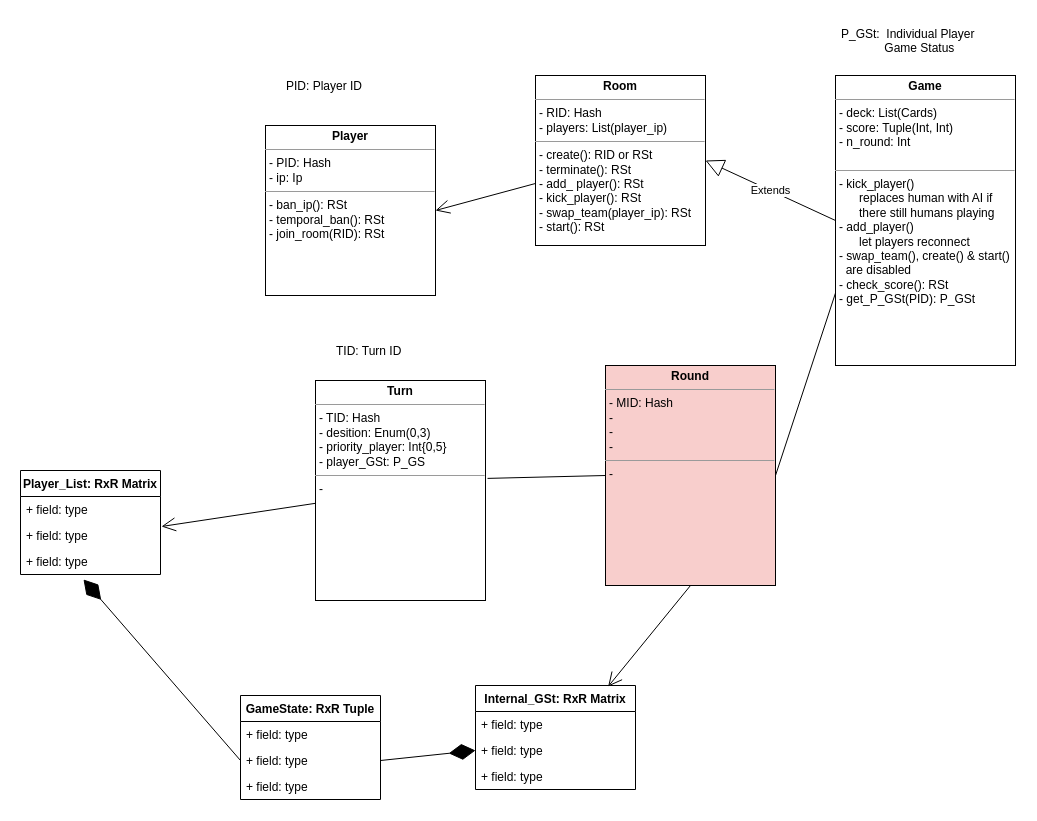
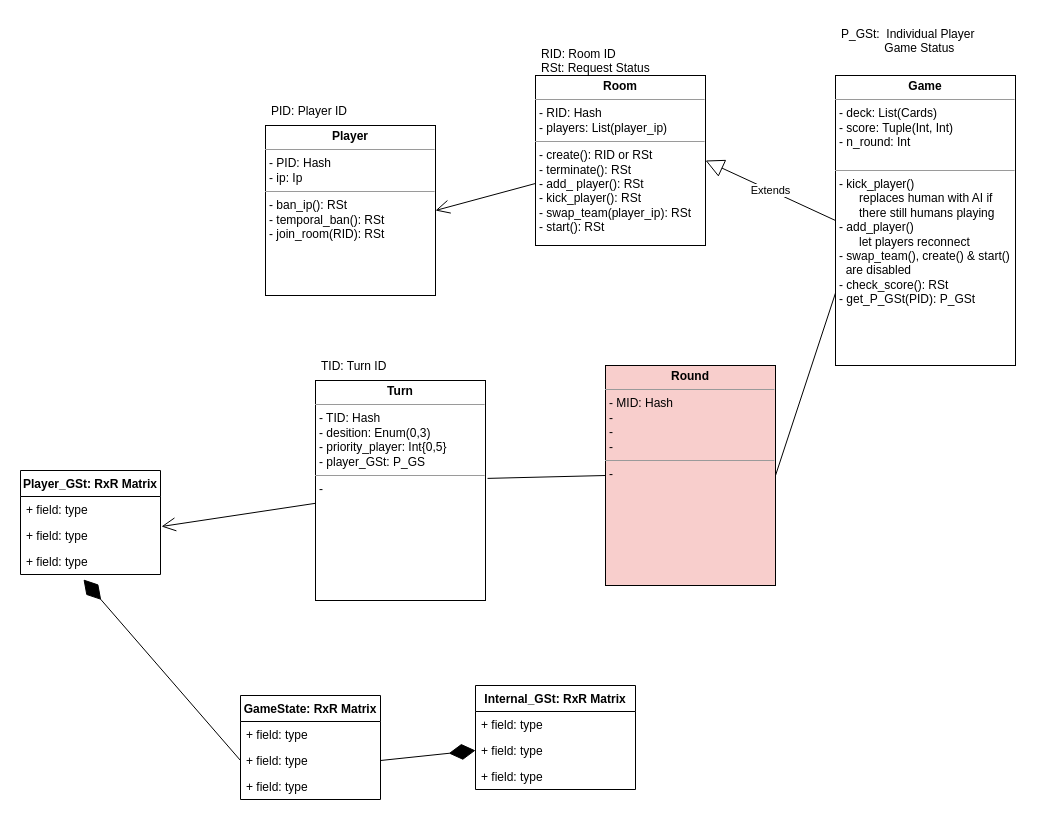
  <mxCell id="0" />
  <mxCell id="1" parent="0" />
  <mxCell id="2" value="&lt;p style=&quot;margin: 0px ; margin-top: 4px ; text-align: center&quot;&gt;&lt;b&gt;Room&lt;/b&gt;&lt;/p&gt;&lt;hr size=&quot;1&quot;&gt;&lt;p style=&quot;margin: 0px ; margin-left: 4px&quot;&gt;- RID: Hash&lt;/p&gt;&lt;p style=&quot;margin: 0px ; margin-left: 4px&quot;&gt;- players: List(player_ip)&lt;/p&gt;&lt;hr size=&quot;1&quot;&gt;&lt;p style=&quot;margin: 0px ; margin-left: 4px&quot;&gt;- create(): RID or RSt&lt;/p&gt;&lt;p style=&quot;margin: 0px ; margin-left: 4px&quot;&gt;- terminate(): RSt&lt;/p&gt;&lt;p style=&quot;margin: 0px ; margin-left: 4px&quot;&gt;- add_ player(): RSt&lt;/p&gt;&lt;p style=&quot;margin: 0px ; margin-left: 4px&quot;&gt;- kick_player(): RSt&lt;/p&gt;&lt;p style=&quot;margin: 0px ; margin-left: 4px&quot;&gt;- swap_team(player_ip): RSt&lt;/p&gt;&lt;p style=&quot;margin: 0px ; margin-left: 4px&quot;&gt;- start(): RSt&lt;/p&gt;" style="verticalAlign=top;align=left;overflow=fill;fontSize=12;fontFamily=Helvetica;html=1;" vertex="1" parent="1"><mxGeometry x="535" y="75" width="170" height="170" as="geometry" /></mxCell>
  <mxCell id="3" value="&lt;p style=&quot;margin: 0px ; margin-top: 4px ; text-align: center&quot;&gt;&lt;b&gt;Game&lt;/b&gt;&lt;/p&gt;&lt;hr size=&quot;1&quot;&gt;&lt;p style=&quot;margin: 0px ; margin-left: 4px&quot;&gt;- deck: List(Cards)&lt;br&gt;&lt;/p&gt;&lt;p style=&quot;margin: 0px ; margin-left: 4px&quot;&gt;- score: Tuple(Int, Int)&lt;/p&gt;&lt;p style=&quot;margin: 0px ; margin-left: 4px&quot;&gt;- n_round: Int&lt;/p&gt;&lt;p style=&quot;margin: 0px ; margin-left: 4px&quot;&gt;&lt;br&gt;&lt;/p&gt;&lt;hr size=&quot;1&quot;&gt;&lt;p style=&quot;margin: 0px ; margin-left: 4px&quot;&gt;- kick_player()&lt;/p&gt;&lt;p style=&quot;margin: 0px ; margin-left: 4px&quot;&gt;&amp;nbsp; &amp;nbsp; &amp;nbsp; replaces human with AI&amp;nbsp;&lt;span&gt;if&amp;nbsp;&amp;nbsp;&lt;/span&gt;&lt;/p&gt;&lt;p style=&quot;margin: 0px ; margin-left: 4px&quot;&gt;&lt;span&gt;&amp;nbsp; &amp;nbsp; &amp;nbsp; there still humans playing&lt;/span&gt;&lt;/p&gt;&lt;p style=&quot;margin: 0px ; margin-left: 4px&quot;&gt;&lt;span&gt;- add_player()&lt;/span&gt;&lt;/p&gt;&lt;p style=&quot;margin: 0px ; margin-left: 4px&quot;&gt;&lt;span&gt;&amp;nbsp; &amp;nbsp; &amp;nbsp; let players reconnect&lt;/span&gt;&lt;/p&gt;&lt;p style=&quot;margin: 0px ; margin-left: 4px&quot;&gt;&lt;span&gt;- swap_team(), create() &amp;amp; start()&lt;/span&gt;&lt;/p&gt;&lt;p style=&quot;margin: 0px ; margin-left: 4px&quot;&gt;&lt;span&gt;&amp;nbsp; are disabled&lt;/span&gt;&lt;/p&gt;&lt;p style=&quot;margin: 0px ; margin-left: 4px&quot;&gt;&lt;span&gt;- check_score(): RSt&lt;/span&gt;&lt;/p&gt;&lt;p style=&quot;margin: 0px ; margin-left: 4px&quot;&gt;&lt;span&gt;- get_P_GSt(PID): P_GSt&lt;/span&gt;&lt;/p&gt;" style="verticalAlign=top;align=left;overflow=fill;fontSize=12;fontFamily=Helvetica;html=1;" vertex="1" parent="1"><mxGeometry x="835" y="75" width="180" height="290" as="geometry" /></mxCell>
  <mxCell id="4" value="Extends" style="endArrow=block;endSize=16;endFill=0;html=1;rounded=0;entryX=1;entryY=0.5;entryDx=0;entryDy=0;exitX=0;exitY=0.5;exitDx=0;exitDy=0;" edge="1" parent="1" source="3" target="2"><mxGeometry width="160" relative="1" as="geometry"><mxPoint x="735" y="55" as="sourcePoint" /><mxPoint x="895" y="55" as="targetPoint" /></mxGeometry></mxCell>
  <mxCell id="5" value="&lt;p style=&quot;margin: 0px ; margin-top: 4px ; text-align: center&quot;&gt;&lt;b&gt;Player&lt;/b&gt;&lt;/p&gt;&lt;hr size=&quot;1&quot;&gt;&lt;p style=&quot;margin: 0px ; margin-left: 4px&quot;&gt;- PID: Hash&lt;/p&gt;&lt;p style=&quot;margin: 0px ; margin-left: 4px&quot;&gt;- ip: Ip&lt;/p&gt;&lt;hr size=&quot;1&quot;&gt;&lt;p style=&quot;margin: 0px ; margin-left: 4px&quot;&gt;&lt;span&gt;- ban_ip(): RSt&lt;/span&gt;&lt;/p&gt;&lt;p style=&quot;margin: 0px ; margin-left: 4px&quot;&gt;&lt;span&gt;- temporal_ban(): RSt&lt;/span&gt;&lt;/p&gt;&lt;p style=&quot;margin: 0px ; margin-left: 4px&quot;&gt;&lt;span&gt;- join_room(RID): RSt&lt;/span&gt;&lt;/p&gt;" style="verticalAlign=top;align=left;overflow=fill;fontSize=12;fontFamily=Helvetica;html=1;" vertex="1" parent="1"><mxGeometry x="265" y="125" width="170" height="170" as="geometry" /></mxCell>
  <mxCell id="6" value="" style="endArrow=open;endFill=1;endSize=12;html=1;rounded=0;entryX=1;entryY=0.5;entryDx=0;entryDy=0;" edge="1" parent="1" source="2" target="5"><mxGeometry width="160" relative="1" as="geometry"><mxPoint x="585" y="425" as="sourcePoint" /><mxPoint x="745" y="425" as="targetPoint" /></mxGeometry></mxCell>
- <mxCell id="7" value="PID: Player ID" style="text;strokeColor=none;fillColor=none;align=left;verticalAlign=middle;spacingLeft=4;spacingRight=4;overflow=hidden;points=[[0,0.5],[1,0.5]];portConstraint=eastwest;rotatable=0;" vertex="1" parent="1"><mxGeometry x="280" y="70" width="150" height="30" as="geometry" /></mxCell>
+ <mxCell id="7" value="PID: Player ID" style="text;strokeColor=none;fillColor=none;align=left;verticalAlign=middle;spacingLeft=4;spacingRight=4;overflow=hidden;points=[[0,0.5],[1,0.5]];portConstraint=eastwest;rotatable=0;" vertex="1" parent="1"><mxGeometry x="265" y="95" width="150" height="30" as="geometry" /></mxCell>
+ <mxCell id="8" value="RID: Room ID&#10;RSt: Request Status " style="text;strokeColor=none;fillColor=none;align=left;verticalAlign=middle;spacingLeft=4;spacingRight=4;overflow=hidden;points=[[0,0.5],[1,0.5]];portConstraint=eastwest;rotatable=0;" vertex="1" parent="1"><mxGeometry x="535" y="45" width="150" height="30" as="geometry" /></mxCell>
  <mxCell id="9" value="P_GSt:  Individual Player&#10;             Game Status" style="text;strokeColor=none;fillColor=none;align=left;verticalAlign=middle;spacingLeft=4;spacingRight=4;overflow=hidden;points=[[0,0.5],[1,0.5]];portConstraint=eastwest;rotatable=0;" vertex="1" parent="1"><mxGeometry x="835" y="20" width="150" height="40" as="geometry" /></mxCell>
  <mxCell id="10" value="&lt;p style=&quot;margin: 0px ; margin-top: 4px ; text-align: center&quot;&gt;&lt;b&gt;Turn&lt;/b&gt;&lt;/p&gt;&lt;hr size=&quot;1&quot;&gt;&lt;p style=&quot;margin: 0px ; margin-left: 4px&quot;&gt;- TID: Hash&lt;/p&gt;&lt;p style=&quot;margin: 0px ; margin-left: 4px&quot;&gt;- desition: Enum(0,3)&lt;/p&gt;&lt;p style=&quot;margin: 0px ; margin-left: 4px&quot;&gt;- priority_player: Int{0,5}&lt;/p&gt;&lt;p style=&quot;margin: 0px ; margin-left: 4px&quot;&gt;- player_GSt: P_GS&lt;/p&gt;&lt;hr size=&quot;1&quot;&gt;&lt;p style=&quot;margin: 0px ; margin-left: 4px&quot;&gt;-&amp;nbsp;&lt;/p&gt;" style="verticalAlign=top;align=left;overflow=fill;fontSize=12;fontFamily=Helvetica;html=1;" vertex="1" parent="1"><mxGeometry x="315" y="380" width="170" height="220" as="geometry" /></mxCell>
- <mxCell id="11" value="TID: Turn ID" style="text;strokeColor=none;fillColor=none;align=left;verticalAlign=middle;spacingLeft=4;spacingRight=4;overflow=hidden;points=[[0,0.5],[1,0.5]];portConstraint=eastwest;rotatable=0;" vertex="1" parent="1"><mxGeometry x="330" y="335" width="150" height="30" as="geometry" /></mxCell>
+ <mxCell id="11" value="TID: Turn ID" style="text;strokeColor=none;fillColor=none;align=left;verticalAlign=middle;spacingLeft=4;spacingRight=4;overflow=hidden;points=[[0,0.5],[1,0.5]];portConstraint=eastwest;rotatable=0;" vertex="1" parent="1"><mxGeometry x="315" y="350" width="150" height="30" as="geometry" /></mxCell>
  <mxCell id="12" value="" style="endArrow=none;html=1;rounded=0;entryX=0;entryY=0.75;entryDx=0;entryDy=0;exitX=1;exitY=0.5;exitDx=0;exitDy=0;" edge="1" parent="1" source="13" target="3"><mxGeometry width="50" height="50" relative="1" as="geometry"><mxPoint x="715" y="425" as="sourcePoint" /><mxPoint x="625" y="405" as="targetPoint" /></mxGeometry></mxCell>
  <mxCell id="13" value="&lt;p style=&quot;margin: 0px ; margin-top: 4px ; text-align: center&quot;&gt;&lt;b&gt;Round&lt;/b&gt;&lt;/p&gt;&lt;hr size=&quot;1&quot;&gt;&lt;p style=&quot;margin: 0px ; margin-left: 4px&quot;&gt;- MID: Hash&lt;/p&gt;&lt;p style=&quot;margin: 0px ; margin-left: 4px&quot;&gt;-&amp;nbsp;&lt;/p&gt;&lt;p style=&quot;margin: 0px ; margin-left: 4px&quot;&gt;-&amp;nbsp;&lt;/p&gt;&lt;p style=&quot;margin: 0px ; margin-left: 4px&quot;&gt;-&amp;nbsp;&lt;/p&gt;&lt;hr size=&quot;1&quot;&gt;&lt;p style=&quot;margin: 0px ; margin-left: 4px&quot;&gt;-&amp;nbsp;&lt;/p&gt;" style="verticalAlign=top;align=left;overflow=fill;fontSize=12;fontFamily=Helvetica;html=1;fillColor=#f8cecc;" vertex="1" parent="1"><mxGeometry x="605" y="365" width="170" height="220" as="geometry" /></mxCell>
  <mxCell id="14" value="Internal_GSt: RxR Matrix" style="swimlane;fontStyle=1;childLayout=stackLayout;horizontal=1;startSize=26;fillColor=none;horizontalStack=0;resizeParent=1;resizeParentMax=0;resizeLast=0;collapsible=1;marginBottom=0;" vertex="1" parent="1"><mxGeometry x="475" y="685" width="160" height="104" as="geometry" /></mxCell>
  <mxCell id="15" value="+ field: type" style="text;strokeColor=none;fillColor=none;align=left;verticalAlign=top;spacingLeft=4;spacingRight=4;overflow=hidden;rotatable=0;points=[[0,0.5],[1,0.5]];portConstraint=eastwest;" vertex="1" parent="14"><mxGeometry y="26" width="160" height="26" as="geometry" /></mxCell>
  <mxCell id="16" value="+ field: type" style="text;strokeColor=none;fillColor=none;align=left;verticalAlign=top;spacingLeft=4;spacingRight=4;overflow=hidden;rotatable=0;points=[[0,0.5],[1,0.5]];portConstraint=eastwest;" vertex="1" parent="14"><mxGeometry y="52" width="160" height="26" as="geometry" /></mxCell>
  <mxCell id="17" value="+ field: type" style="text;strokeColor=none;fillColor=none;align=left;verticalAlign=top;spacingLeft=4;spacingRight=4;overflow=hidden;rotatable=0;points=[[0,0.5],[1,0.5]];portConstraint=eastwest;" vertex="1" parent="14"><mxGeometry y="78" width="160" height="26" as="geometry" /></mxCell>
- <mxCell id="18" value="" style="endArrow=open;endFill=1;endSize=12;html=1;rounded=0;exitX=0.5;exitY=1;exitDx=0;exitDy=0;entryX=0.829;entryY=0.01;entryDx=0;entryDy=0;entryPerimeter=0;" edge="1" parent="1" source="13" target="14"><mxGeometry width="160" relative="1" as="geometry"><mxPoint x="410" y="610" as="sourcePoint" /><mxPoint x="525" y="705" as="targetPoint" /></mxGeometry></mxCell>
- <mxCell id="19" value="Player_List: RxR Matrix" style="swimlane;fontStyle=1;childLayout=stackLayout;horizontal=1;startSize=26;fillColor=none;horizontalStack=0;resizeParent=1;resizeParentMax=0;resizeLast=0;collapsible=1;marginBottom=0;" vertex="1" parent="1"><mxGeometry x="20" y="470" width="140" height="104" as="geometry" /></mxCell>
+ <mxCell id="19" value="Player_GSt: RxR Matrix" style="swimlane;fontStyle=1;childLayout=stackLayout;horizontal=1;startSize=26;fillColor=none;horizontalStack=0;resizeParent=1;resizeParentMax=0;resizeLast=0;collapsible=1;marginBottom=0;" vertex="1" parent="1"><mxGeometry x="20" y="470" width="140" height="104" as="geometry" /></mxCell>
  <mxCell id="20" value="+ field: type" style="text;strokeColor=none;fillColor=none;align=left;verticalAlign=top;spacingLeft=4;spacingRight=4;overflow=hidden;rotatable=0;points=[[0,0.5],[1,0.5]];portConstraint=eastwest;" vertex="1" parent="19"><mxGeometry y="26" width="140" height="26" as="geometry" /></mxCell>
  <mxCell id="21" value="+ field: type" style="text;strokeColor=none;fillColor=none;align=left;verticalAlign=top;spacingLeft=4;spacingRight=4;overflow=hidden;rotatable=0;points=[[0,0.5],[1,0.5]];portConstraint=eastwest;" vertex="1" parent="19"><mxGeometry y="52" width="140" height="26" as="geometry" /></mxCell>
  <mxCell id="22" value="+ field: type" style="text;strokeColor=none;fillColor=none;align=left;verticalAlign=top;spacingLeft=4;spacingRight=4;overflow=hidden;rotatable=0;points=[[0,0.5],[1,0.5]];portConstraint=eastwest;" vertex="1" parent="19"><mxGeometry y="78" width="140" height="26" as="geometry" /></mxCell>
  <mxCell id="23" value="" style="endArrow=open;endFill=1;endSize=12;html=1;rounded=0;entryX=1.007;entryY=0.154;entryDx=0;entryDy=0;entryPerimeter=0;" edge="1" parent="1" target="21" source="10"><mxGeometry width="160" relative="1" as="geometry"><mxPoint x="-55" y="385" as="sourcePoint" /><mxPoint x="280" y="310" as="targetPoint" /></mxGeometry></mxCell>
- <mxCell id="24" value="GameState: RxR Tuple" style="swimlane;fontStyle=1;childLayout=stackLayout;horizontal=1;startSize=26;fillColor=none;horizontalStack=0;resizeParent=1;resizeParentMax=0;resizeLast=0;collapsible=1;marginBottom=0;" vertex="1" parent="1"><mxGeometry x="240" y="695" width="140" height="104" as="geometry" /></mxCell>
+ <mxCell id="24" value="GameState: RxR Matrix" style="swimlane;fontStyle=1;childLayout=stackLayout;horizontal=1;startSize=26;fillColor=none;horizontalStack=0;resizeParent=1;resizeParentMax=0;resizeLast=0;collapsible=1;marginBottom=0;" vertex="1" parent="1"><mxGeometry x="240" y="695" width="140" height="104" as="geometry" /></mxCell>
  <mxCell id="25" value="+ field: type" style="text;strokeColor=none;fillColor=none;align=left;verticalAlign=top;spacingLeft=4;spacingRight=4;overflow=hidden;rotatable=0;points=[[0,0.5],[1,0.5]];portConstraint=eastwest;" vertex="1" parent="24"><mxGeometry y="26" width="140" height="26" as="geometry" /></mxCell>
  <mxCell id="26" value="+ field: type" style="text;strokeColor=none;fillColor=none;align=left;verticalAlign=top;spacingLeft=4;spacingRight=4;overflow=hidden;rotatable=0;points=[[0,0.5],[1,0.5]];portConstraint=eastwest;" vertex="1" parent="24"><mxGeometry y="52" width="140" height="26" as="geometry" /></mxCell>
  <mxCell id="27" value="+ field: type" style="text;strokeColor=none;fillColor=none;align=left;verticalAlign=top;spacingLeft=4;spacingRight=4;overflow=hidden;rotatable=0;points=[[0,0.5],[1,0.5]];portConstraint=eastwest;" vertex="1" parent="24"><mxGeometry y="78" width="140" height="26" as="geometry" /></mxCell>
  <mxCell id="28" value="" style="endArrow=none;html=1;rounded=0;exitX=1.012;exitY=0.445;exitDx=0;exitDy=0;exitPerimeter=0;entryX=0;entryY=0.5;entryDx=0;entryDy=0;" edge="1" parent="1" source="10" target="13"><mxGeometry width="50" height="50" relative="1" as="geometry"><mxPoint x="695" y="535" as="sourcePoint" /><mxPoint x="745" y="485" as="targetPoint" /></mxGeometry></mxCell>
  <mxCell id="29" value="" style="endArrow=diamondThin;endFill=1;endSize=24;html=1;rounded=0;exitX=1;exitY=0.5;exitDx=0;exitDy=0;entryX=0;entryY=0.5;entryDx=0;entryDy=0;" edge="1" parent="1" source="26" target="16"><mxGeometry width="160" relative="1" as="geometry"><mxPoint x="555" y="615" as="sourcePoint" /><mxPoint x="435" y="855" as="targetPoint" /></mxGeometry></mxCell>
  <mxCell id="30" value="" style="endArrow=diamondThin;endFill=1;endSize=24;html=1;rounded=0;exitX=0;exitY=0.5;exitDx=0;exitDy=0;entryX=0.45;entryY=1.192;entryDx=0;entryDy=0;entryPerimeter=0;" edge="1" parent="1" source="26" target="22"><mxGeometry width="160" relative="1" as="geometry"><mxPoint x="555" y="615" as="sourcePoint" /><mxPoint x="715" y="615" as="targetPoint" /></mxGeometry></mxCell>
